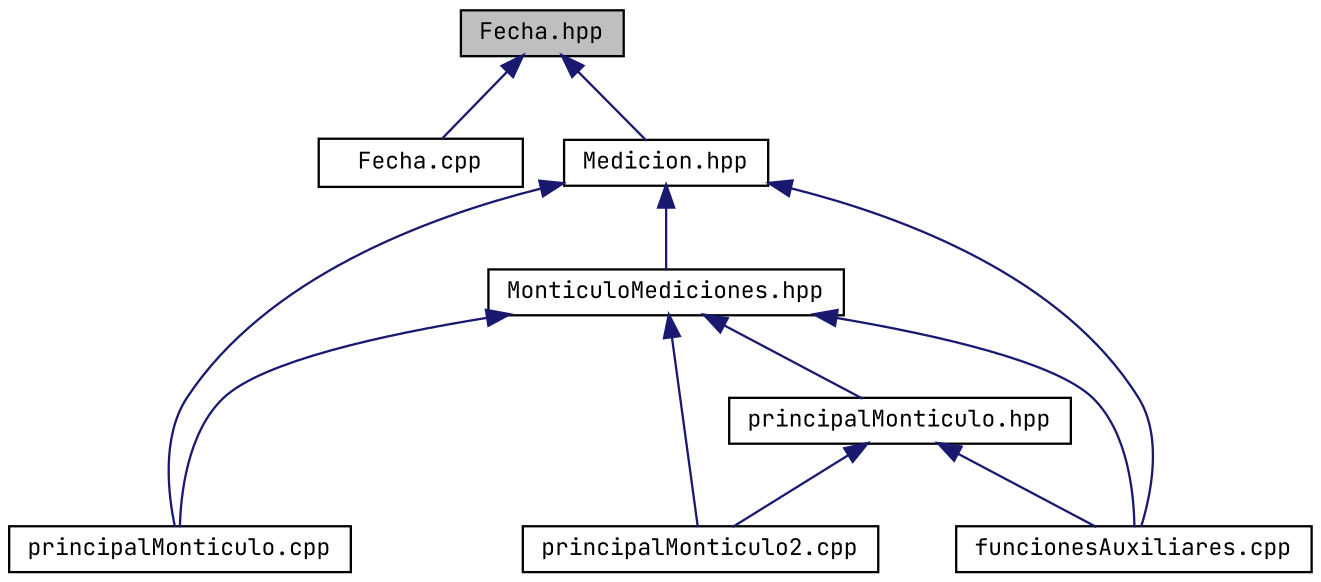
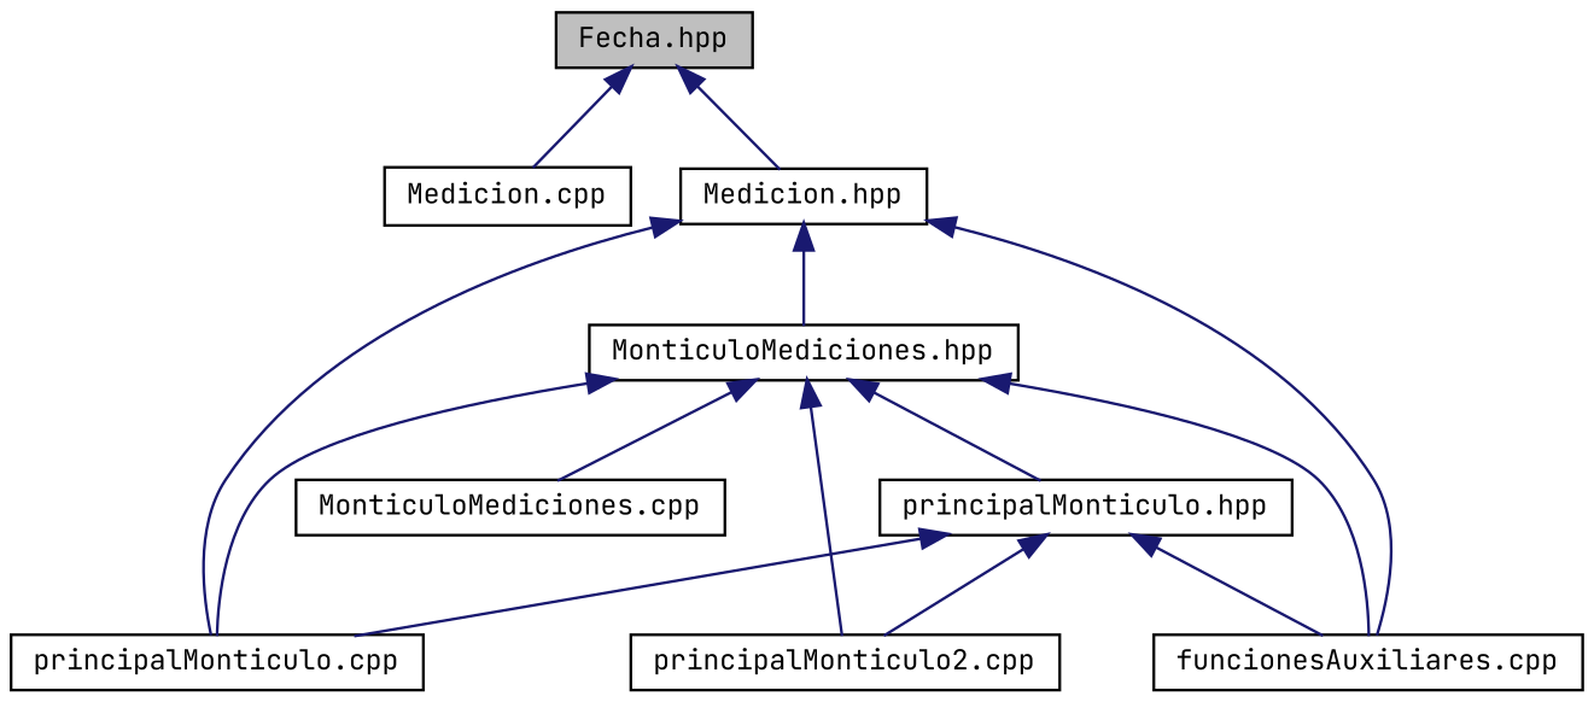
  digraph {
    fontname="JetBrains Mono"
    node [color=black fillcolor=white fontname="JetBrains Mono" fontsize=10 shape=record style=filled]
    edge [color=midnightblue dir=back fontname="JetBrains Mono" fontsize=10 labelfontname=Helvetica labelfontsize=10 style=solid]
    n1 [fillcolor=grey75 fontcolor=black height=0.2 label="Fecha.hpp" width=0.4]
-   n2 [height=0.2 label="Fecha.cpp" width=0.4]
+   n2 [height=0.2 label="Medicion.cpp" width=0.4]
    n3 [height=0.2 label="Medicion.hpp" width=0.4]
    n4 [height=0.2 label="MonticuloMediciones.hpp" width=0.4]
    n5 [height=0.2 label="funcionesAuxiliares.cpp" width=0.4]
    n6 [height=0.2 label="principalMonticulo.cpp" width=0.4]
    n7 [height=0.2 label="principalMonticulo2.cpp" width=0.4]
+   n8 [height=0.2 label="MonticuloMediciones.cpp" width=0.4]
    n9 [height=0.2 label="principalMonticulo.hpp" width=0.4]
    n1 -> n2
    n1 -> n3
    n3 -> n4
    n3 -> n5
    n3 -> n6
    n4 -> n5
    n4 -> n6
    n4 -> n7
+   n4 -> n8
    n4 -> n9
    n9 -> n5
+   n9 -> n6
    n9 -> n7
  }
